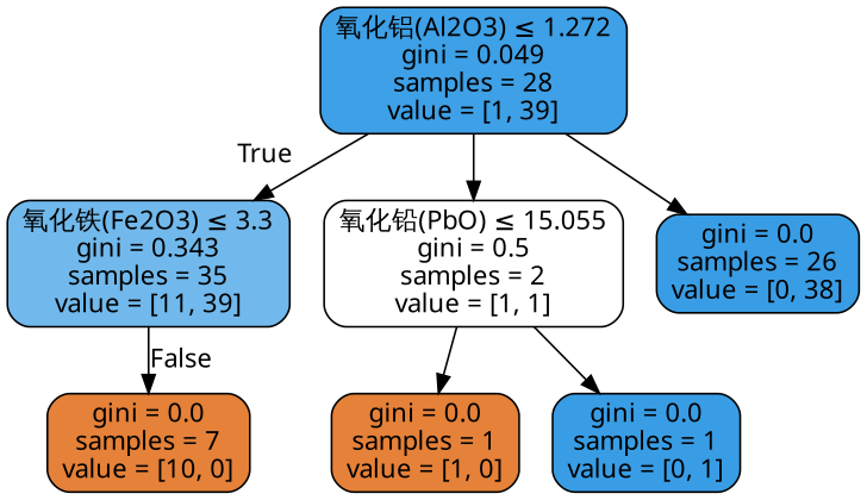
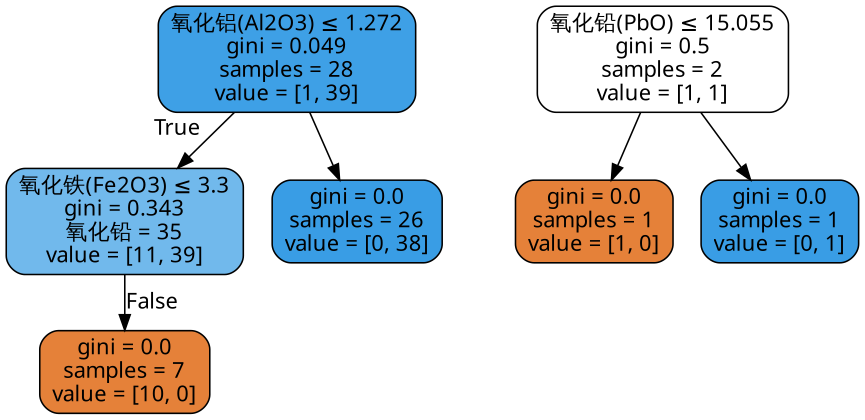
  digraph {
    node [color=black fillcolor="#e58139" fontname=DengXian shape=box style="filled, rounded"]
    edge [fontname=DengXian]
-   n1 [fillcolor="#71b9ec" label=<氧化铁(Fe2O3) &le; 3.3<br/>gini = 0.343<br/>samples = 35<br/>value = [11, 39]>]
+   n1 [fillcolor="#71b9ec" label=<氧化铁(Fe2O3) &le; 3.3<br/>gini = 0.343<br/>氧化铅 = 35<br/>value = [11, 39]>]
    n2 [label=<gini = 0.0<br/>samples = 7<br/>value = [10, 0]>]
    n3 [fillcolor="#3ea0e6" label=<氧化铝(Al2O3) &le; 1.272<br/>gini = 0.049<br/>samples = 28<br/>value = [1, 39]>]
    n4 [fillcolor="#ffffff" label=<氧化铅(PbO) &le; 15.055<br/>gini = 0.5<br/>samples = 2<br/>value = [1, 1]>]
    n5 [fillcolor="#399de5" label=<gini = 0.0<br/>samples = 26<br/>value = [0, 38]>]
    n6 [label=<gini = 0.0<br/>samples = 1<br/>value = [1, 0]>]
    n7 [fillcolor="#399de5" label=<gini = 0.0<br/>samples = 1<br/>value = [0, 1]>]
    n1 -> n2 [headlabel=False labelangle=-45 labeldistance=2.5]
    n3 -> n1 [headlabel=True labelangle=45 labeldistance=2.5]
-   n3 -> n4
    n3 -> n5
    n4 -> n6
    n4 -> n7
  }
